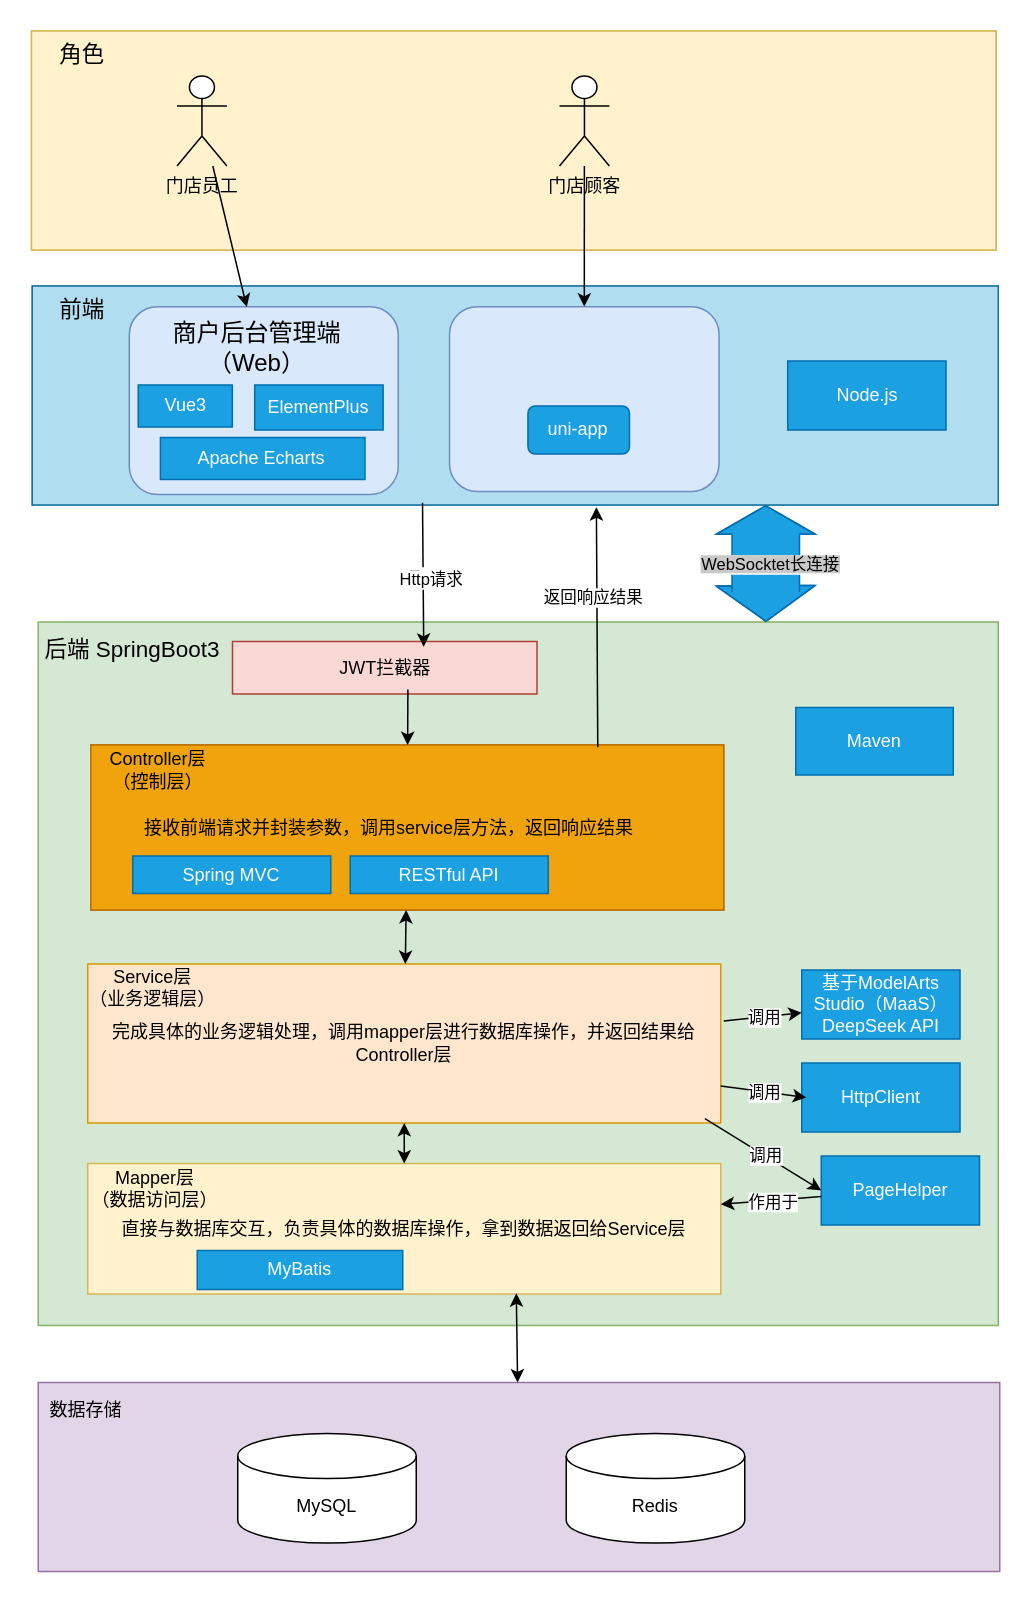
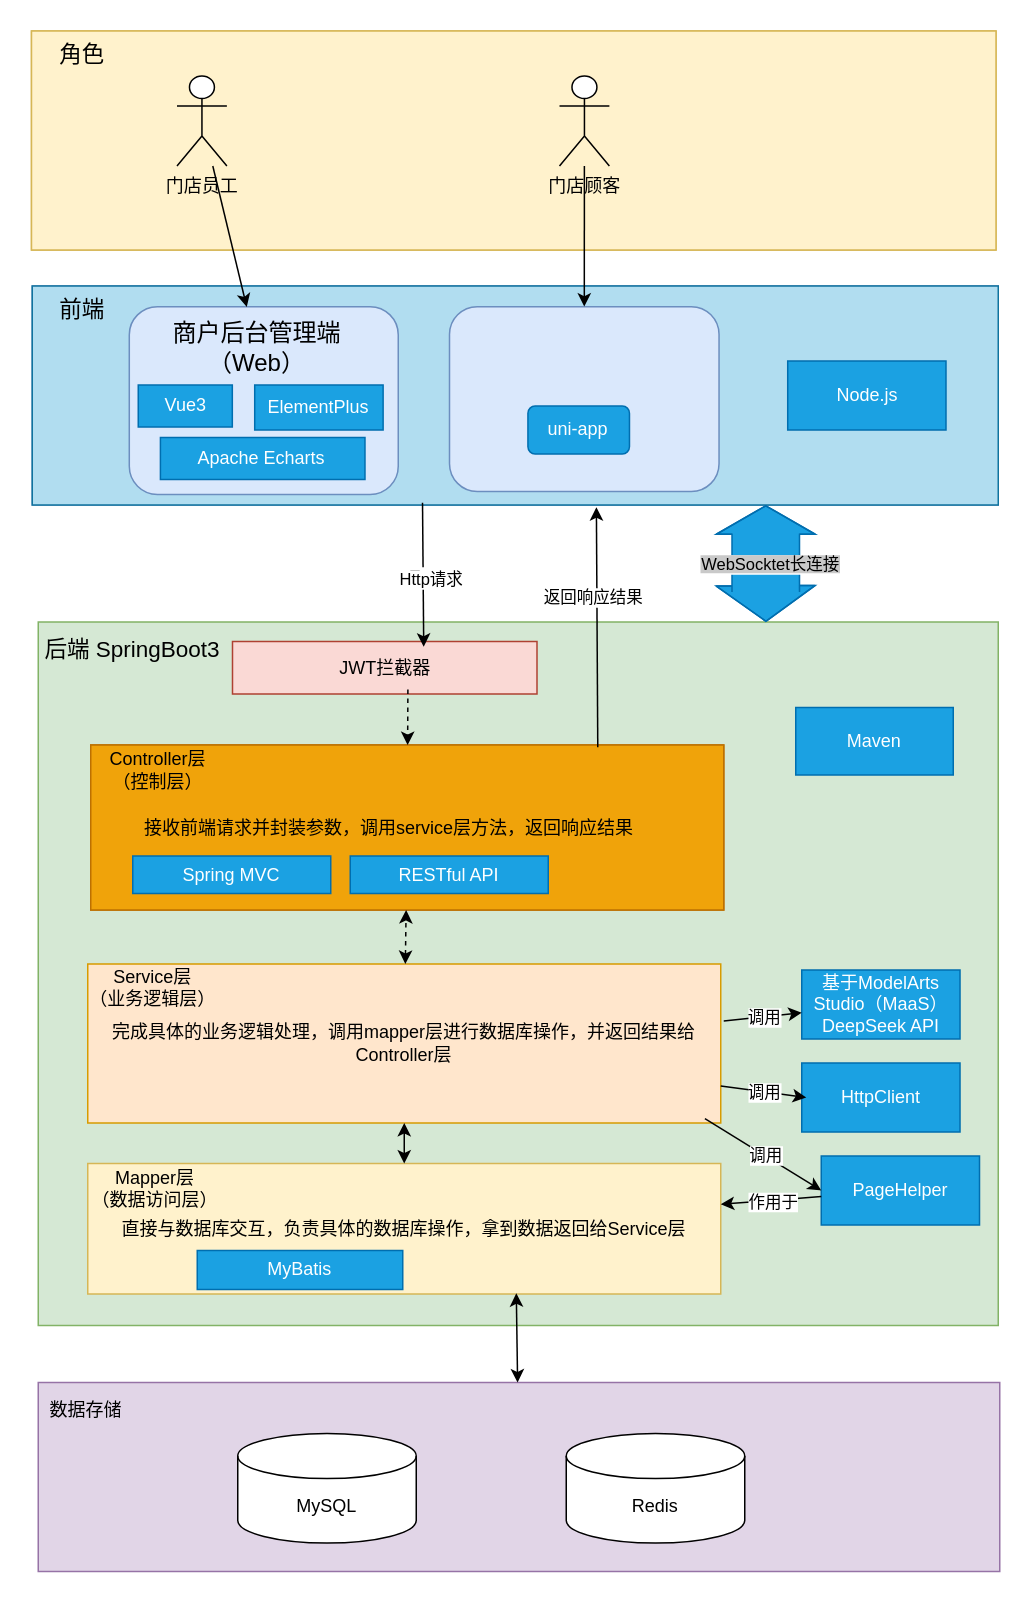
  <mxCell id="0" />
  <mxCell id="1" parent="0" />
  <mxCell id="2" value="" style="group;fillColor=#fff2cc;strokeColor=#d6b656;" parent="1" vertex="1" connectable="0"><mxGeometry x="20.5" y="20" width="643" height="146" as="geometry" /></mxCell>
  <mxCell id="3" value="" style="rounded=0;whiteSpace=wrap;html=1;fillColor=#fff2cc;strokeColor=#d6b656;" parent="2" vertex="1"><mxGeometry width="643" height="146" as="geometry" /></mxCell>
  <mxCell id="4" value="&lt;font style=&quot;font-size: 15px;&quot;&gt;角色&lt;/font&gt;" style="text;html=1;align=center;verticalAlign=middle;whiteSpace=wrap;rounded=0;" parent="2" vertex="1"><mxGeometry width="66.517" height="30" as="geometry" /></mxCell>
  <mxCell id="5" value="门店员工" style="shape=umlActor;verticalLabelPosition=bottom;verticalAlign=top;html=1;outlineConnect=0;" vertex="1" parent="2"><mxGeometry x="97" y="30" width="33.259" height="60" as="geometry" /></mxCell>
  <mxCell id="6" value="门店顾客&lt;div&gt;&lt;br&gt;&lt;/div&gt;" style="shape=umlActor;verticalLabelPosition=bottom;verticalAlign=top;html=1;outlineConnect=0;" vertex="1" parent="2"><mxGeometry x="352.0" y="30" width="33.259" height="60" as="geometry" /></mxCell>
  <mxCell id="7" value="" style="group;fillColor=#dae8fc;strokeColor=#6c8ebf;" vertex="1" connectable="0" parent="1"><mxGeometry x="21" y="190" width="644" height="146" as="geometry" /></mxCell>
  <mxCell id="8" value="" style="rounded=0;whiteSpace=wrap;html=1;fillColor=#b1ddf0;strokeColor=#10739e;" vertex="1" parent="7"><mxGeometry width="644.0" height="146" as="geometry" /></mxCell>
  <mxCell id="9" value="&lt;font style=&quot;font-size: 15px;&quot;&gt;前端&lt;/font&gt;" style="text;html=1;align=center;verticalAlign=middle;whiteSpace=wrap;rounded=0;" vertex="1" parent="7"><mxGeometry width="66.621" height="30" as="geometry" /></mxCell>
  <mxCell id="10" value="" style="rounded=1;whiteSpace=wrap;html=1;fillColor=#dae8fc;strokeColor=#6c8ebf;movable=0;resizable=0;rotatable=0;deletable=0;editable=0;locked=1;connectable=0;" vertex="1" parent="7"><mxGeometry x="64.7" y="13.75" width="179.3" height="125.25" as="geometry" /></mxCell>
  <mxCell id="11" value="&lt;font style=&quot;font-size: 16px;&quot;&gt;商户后台管理端（Web）&lt;/font&gt;" style="text;html=1;align=center;verticalAlign=middle;whiteSpace=wrap;rounded=0;" vertex="1" parent="7"><mxGeometry x="75.811" y="22" width="147.676" height="37" as="geometry" /></mxCell>
  <mxCell id="12" value="" style="rounded=1;whiteSpace=wrap;html=1;fillColor=#dae8fc;strokeColor=#6c8ebf;" vertex="1" parent="7"><mxGeometry x="278.174" y="13.75" width="179.693" height="123.25" as="geometry" /></mxCell>
  <mxCell id="13" value="Vue3" style="rounded=0;whiteSpace=wrap;html=1;fillColor=#1ba1e2;strokeColor=#006EAF;fontColor=#ffffff;" vertex="1" parent="7"><mxGeometry x="70.671" y="66" width="62.708" height="28" as="geometry" /></mxCell>
  <mxCell id="14" value="ElementPlus" style="rounded=0;whiteSpace=wrap;html=1;fillColor=#1ba1e2;strokeColor=#006EAF;fontColor=#ffffff;" vertex="1" parent="7"><mxGeometry x="148.309" y="66" width="85.601" height="30" as="geometry" /></mxCell>
  <mxCell id="15" value="Apache Echarts" style="rounded=0;whiteSpace=wrap;html=1;fillColor=#1ba1e2;strokeColor=#006EAF;fontColor=#ffffff;" vertex="1" parent="7"><mxGeometry x="85.452" y="101" width="136.365" height="28" as="geometry" /></mxCell>
  <mxCell id="16" value="uni-app" style="whiteSpace=wrap;html=1;fillColor=#1ba1e2;strokeColor=#006EAF;fontColor=#ffffff;rounded=1;" vertex="1" parent="7"><mxGeometry x="330.461" y="80" width="67.685" height="32" as="geometry" /></mxCell>
  <mxCell id="17" value="Node.js" style="rounded=0;whiteSpace=wrap;html=1;fillColor=#1ba1e2;strokeColor=#006EAF;fontColor=#ffffff;" vertex="1" parent="7"><mxGeometry x="503.654" y="50" width="105.509" height="46" as="geometry" /></mxCell>
  <mxCell id="18" value="" style="rounded=0;whiteSpace=wrap;html=1;fillColor=#d5e8d4;strokeColor=#82b366;" vertex="1" parent="1"><mxGeometry x="25" y="414" width="640" height="469" as="geometry" /></mxCell>
  <mxCell id="19" value="&lt;font style=&quot;font-size: 15px;&quot;&gt;后端 SpringBoot3&lt;/font&gt;" style="text;html=1;align=center;verticalAlign=middle;whiteSpace=wrap;rounded=0;" vertex="1" parent="1"><mxGeometry x="20.5" y="405" width="134" height="53" as="geometry" /></mxCell>
  <mxCell id="20" value="" style="group;fillColor=#f0a30a;strokeColor=#BD7000;fontColor=#000000;" vertex="1" connectable="0" parent="1"><mxGeometry x="60" y="496" width="422" height="110" as="geometry" /></mxCell>
  <mxCell id="21" value="&lt;div style=&quot;language:zh-CN;line-height:150%;margin-top:0pt;margin-bottom:0pt;&amp;lt;br/&amp;gt;margin-left:.25in;text-indent:-.25in;text-align:left;direction:ltr;unicode-bidi:&amp;lt;br/&amp;gt;embed;mso-line-break-override:none;word-break:normal;punctuation-wrap:hanging&quot;&gt;接收前端请求并封装参数，调用service层方法，返回响应结果&lt;/div&gt;" style="rounded=0;whiteSpace=wrap;html=1;fillColor=#f0a30a;strokeColor=#BD7000;fontColor=#000000;" vertex="1" parent="20"><mxGeometry width="422" height="110" as="geometry" /></mxCell>
  <mxCell id="22" value="Controller层（控制层）" style="text;html=1;align=center;verticalAlign=middle;whiteSpace=wrap;rounded=0;" vertex="1" parent="20"><mxGeometry x="4" y="4" width="82" height="26" as="geometry" /></mxCell>
  <mxCell id="23" value="Spring MVC" style="rounded=0;whiteSpace=wrap;html=1;fillColor=#1ba1e2;strokeColor=#006EAF;fontColor=#ffffff;" vertex="1" parent="20"><mxGeometry x="28" y="74" width="132" height="25" as="geometry" /></mxCell>
  <mxCell id="24" value="RESTful API" style="rounded=0;whiteSpace=wrap;html=1;fillColor=#1ba1e2;strokeColor=#006EAF;fontColor=#ffffff;" vertex="1" parent="20"><mxGeometry x="173" y="74" width="132" height="25" as="geometry" /></mxCell>
  <mxCell id="25" value="" style="group" vertex="1" connectable="0" parent="1"><mxGeometry x="60" y="636" width="422" height="112" as="geometry" /></mxCell>
  <mxCell id="26" value="&lt;div&gt;&lt;span style=&quot;background-color: transparent; color: light-dark(rgb(0, 0, 0), rgb(255, 255, 255));&quot;&gt;完成具体的业务逻辑处理，调用mapper层进行数据库操作，并返回结果给Controller层&lt;/span&gt;&lt;/div&gt;" style="rounded=0;whiteSpace=wrap;html=1;fillColor=#ffe6cc;strokeColor=#d79b00;" vertex="1" parent="25"><mxGeometry x="-2" y="6" width="422" height="106" as="geometry" /></mxCell>
  <mxCell id="27" value="Service层&lt;div&gt;（业务逻辑层）&lt;/div&gt;" style="text;html=1;align=center;verticalAlign=middle;whiteSpace=wrap;rounded=0;" vertex="1" parent="25"><mxGeometry x="-5" y="10" width="93" height="24" as="geometry" /></mxCell>
  <mxCell id="28" value="" style="group" vertex="1" connectable="0" parent="1"><mxGeometry x="58" y="771" width="422" height="91" as="geometry" /></mxCell>
  <mxCell id="29" value="直接与数据库交互，负责具体的数据库操作，拿到数据返回给Service层" style="rounded=0;whiteSpace=wrap;html=1;fillColor=#fff2cc;strokeColor=#d6b656;" vertex="1" parent="28"><mxGeometry y="4" width="422" height="87" as="geometry" /></mxCell>
  <mxCell id="30" value="Mapper层&lt;div&gt;（数据访问层）&lt;/div&gt;" style="text;html=1;align=center;verticalAlign=middle;whiteSpace=wrap;rounded=0;" vertex="1" parent="28"><mxGeometry x="-2" y="8" width="94" height="26" as="geometry" /></mxCell>
  <mxCell id="31" value="MyBatis" style="rounded=0;whiteSpace=wrap;html=1;fillColor=#1ba1e2;fontColor=#ffffff;strokeColor=#006EAF;" vertex="1" parent="28"><mxGeometry x="73" y="62" width="137" height="26" as="geometry" /></mxCell>
  <mxCell id="32" value="JWT拦截器" style="rounded=0;whiteSpace=wrap;html=1;fillColor=#fad9d5;strokeColor=#ae4132;" vertex="1" parent="1"><mxGeometry x="154.5" y="427" width="203" height="35" as="geometry" /></mxCell>
  <mxCell id="33" value="基于ModelArts Studio（MaaS） DeepSeek API" style="rounded=0;whiteSpace=wrap;html=1;fillColor=#1ba1e2;strokeColor=#006EAF;fontColor=#ffffff;" vertex="1" parent="1"><mxGeometry x="534" y="646" width="105.509" height="46" as="geometry" /></mxCell>
  <mxCell id="34" value="" style="shape=flexArrow;endArrow=classic;startArrow=classic;html=1;rounded=0;width=45;startSize=7.56;fillColor=#1ba1e2;strokeColor=#006EAF;labelBackgroundColor=#DDDDDD;" edge="1" parent="1"><mxGeometry width="100" height="100" relative="1" as="geometry"><mxPoint x="510.127" y="414" as="sourcePoint" /><mxPoint x="510" y="336" as="targetPoint" /><Array as="points"><mxPoint x="510" y="394" /></Array></mxGeometry></mxCell>
  <mxCell id="35" value="&lt;span style=&quot;background-color: rgb(201, 201, 201);&quot;&gt;WebSocktet长连接&lt;/span&gt;" style="edgeLabel;html=1;align=center;verticalAlign=middle;resizable=0;points=[];" vertex="1" connectable="0" parent="34"><mxGeometry x="-0.103" y="-5" relative="1" as="geometry"><mxPoint x="-3" y="-4" as="offset" /></mxGeometry></mxCell>
  <mxCell id="36" value="" style="endArrow=classic;html=1;rounded=0;entryX=0.628;entryY=0.1;entryDx=0;entryDy=0;entryPerimeter=0;exitX=0.404;exitY=0.99;exitDx=0;exitDy=0;exitPerimeter=0;" edge="1" parent="1" source="8" target="32"><mxGeometry width="50" height="50" relative="1" as="geometry"><mxPoint x="270" y="340" as="sourcePoint" /><mxPoint x="329" y="245" as="targetPoint" /></mxGeometry></mxCell>
  <mxCell id="37" value="Text" style="edgeLabel;html=1;align=center;verticalAlign=middle;resizable=0;points=[];" vertex="1" connectable="0" parent="36"><mxGeometry x="0.024" y="1" relative="1" as="geometry"><mxPoint as="offset" /></mxGeometry></mxCell>
  <mxCell id="38" value="Http请求" style="edgeLabel;html=1;align=center;verticalAlign=middle;resizable=0;points=[];" vertex="1" connectable="0" parent="36"><mxGeometry x="0.068" y="5" relative="1" as="geometry"><mxPoint as="offset" /></mxGeometry></mxCell>
  <mxCell id="39" value="" style="endArrow=classic;html=1;rounded=0;exitX=0.801;exitY=0.014;exitDx=0;exitDy=0;exitPerimeter=0;entryX=0.584;entryY=1.01;entryDx=0;entryDy=0;entryPerimeter=0;" edge="1" parent="1" source="21" target="8"><mxGeometry width="50" height="50" relative="1" as="geometry"><mxPoint x="279" y="295" as="sourcePoint" /><mxPoint x="329" y="245" as="targetPoint" /></mxGeometry></mxCell>
  <mxCell id="40" value="返回响应结果" style="edgeLabel;html=1;align=center;verticalAlign=middle;resizable=0;points=[];" vertex="1" connectable="0" parent="39"><mxGeometry x="0.251" y="3" relative="1" as="geometry"><mxPoint as="offset" /></mxGeometry></mxCell>
  <mxCell id="41" value="" style="endArrow=classic;html=1;rounded=0;" edge="1" parent="1" target="33"><mxGeometry width="50" height="50" relative="1" as="geometry"><mxPoint x="482" y="680" as="sourcePoint" /><mxPoint x="329" y="745" as="targetPoint" /></mxGeometry></mxCell>
  <mxCell id="42" value="调用" style="edgeLabel;html=1;align=center;verticalAlign=middle;resizable=0;points=[];" vertex="1" connectable="0" parent="41"><mxGeometry x="0.023" relative="1" as="geometry"><mxPoint as="offset" /></mxGeometry></mxCell>
  <mxCell id="43" value="HttpClient" style="rounded=0;whiteSpace=wrap;html=1;fillColor=#1ba1e2;strokeColor=#006EAF;fontColor=#ffffff;" vertex="1" parent="1"><mxGeometry x="534" y="708" width="105.509" height="46" as="geometry" /></mxCell>
  <mxCell id="44" value="" style="endArrow=classic;html=1;rounded=0;" edge="1" parent="1" source="26"><mxGeometry width="50" height="50" relative="1" as="geometry"><mxPoint x="505" y="742" as="sourcePoint" /><mxPoint x="537" y="731" as="targetPoint" /></mxGeometry></mxCell>
  <mxCell id="45" value="调用" style="edgeLabel;html=1;align=center;verticalAlign=middle;resizable=0;points=[];" vertex="1" connectable="0" parent="44"><mxGeometry x="0.023" relative="1" as="geometry"><mxPoint as="offset" /></mxGeometry></mxCell>
- <mxCell id="46" value="" style="endArrow=classic;html=1;rounded=0;exitX=0.576;exitY=0.914;exitDx=0;exitDy=0;exitPerimeter=0;" edge="1" parent="1" source="32" target="21"><mxGeometry width="50" height="50" relative="1" as="geometry"><mxPoint x="279" y="695" as="sourcePoint" /><mxPoint x="329" y="645" as="targetPoint" /></mxGeometry></mxCell>
- <mxCell id="47" value="" style="endArrow=classic;startArrow=classic;html=1;rounded=0;" edge="1" parent="1" source="26" target="21"><mxGeometry width="50" height="50" relative="1" as="geometry"><mxPoint x="279" y="695" as="sourcePoint" /><mxPoint x="329" y="645" as="targetPoint" /></mxGeometry></mxCell>
+ <mxCell id="46" value="" style="endArrow=classic;html=1;rounded=0;exitX=0.576;exitY=0.914;exitDx=0;exitDy=0;exitPerimeter=0;dashed=1;" edge="1" parent="1" source="32" target="21"><mxGeometry width="50" height="50" relative="1" as="geometry"><mxPoint x="279" y="695" as="sourcePoint" /><mxPoint x="329" y="645" as="targetPoint" /></mxGeometry></mxCell>
+ <mxCell id="47" value="" style="endArrow=classic;startArrow=classic;html=1;rounded=0;dashed=1;" edge="1" parent="1" source="26" target="21"><mxGeometry width="50" height="50" relative="1" as="geometry"><mxPoint x="279" y="695" as="sourcePoint" /><mxPoint x="329" y="645" as="targetPoint" /></mxGeometry></mxCell>
  <mxCell id="48" value="PageHelper" style="rounded=0;whiteSpace=wrap;html=1;fillColor=#1ba1e2;strokeColor=#006EAF;fontColor=#ffffff;" vertex="1" parent="1"><mxGeometry x="547" y="770" width="105.509" height="46" as="geometry" /></mxCell>
  <mxCell id="49" value="" style="endArrow=classic;html=1;rounded=0;exitX=0.975;exitY=0.972;exitDx=0;exitDy=0;exitPerimeter=0;entryX=0;entryY=0.5;entryDx=0;entryDy=0;" edge="1" parent="1" source="26" target="48"><mxGeometry width="50" height="50" relative="1" as="geometry"><mxPoint x="501" y="773" as="sourcePoint" /><mxPoint x="558" y="780" as="targetPoint" /></mxGeometry></mxCell>
  <mxCell id="50" value="调用" style="edgeLabel;html=1;align=center;verticalAlign=middle;resizable=0;points=[];" vertex="1" connectable="0" parent="49"><mxGeometry x="0.023" relative="1" as="geometry"><mxPoint as="offset" /></mxGeometry></mxCell>
  <mxCell id="51" value="" style="endArrow=classic;html=1;rounded=0;" edge="1" parent="1" source="48" target="29"><mxGeometry width="50" height="50" relative="1" as="geometry"><mxPoint x="279" y="695" as="sourcePoint" /><mxPoint x="329" y="645" as="targetPoint" /></mxGeometry></mxCell>
  <mxCell id="52" value="作用于" style="edgeLabel;html=1;align=center;verticalAlign=middle;resizable=0;points=[];" vertex="1" connectable="0" parent="51"><mxGeometry x="-0.016" y="1" relative="1" as="geometry"><mxPoint as="offset" /></mxGeometry></mxCell>
  <mxCell id="53" value="" style="rounded=0;whiteSpace=wrap;html=1;fillColor=#e1d5e7;strokeColor=#9673a6;" vertex="1" parent="1"><mxGeometry x="25" y="921" width="641" height="126" as="geometry" /></mxCell>
  <mxCell id="54" value="数据存储" style="text;html=1;align=center;verticalAlign=middle;whiteSpace=wrap;rounded=0;" vertex="1" parent="1"><mxGeometry x="27" y="925" width="60" height="30" as="geometry" /></mxCell>
  <mxCell id="55" value="MySQL" style="shape=cylinder3;whiteSpace=wrap;html=1;boundedLbl=1;backgroundOutline=1;size=15;" vertex="1" parent="1"><mxGeometry x="158" y="955" width="119" height="73" as="geometry" /></mxCell>
  <mxCell id="56" value="Redis" style="shape=cylinder3;whiteSpace=wrap;html=1;boundedLbl=1;backgroundOutline=1;size=15;" vertex="1" parent="1"><mxGeometry x="377" y="955" width="119" height="73" as="geometry" /></mxCell>
  <mxCell id="57" value="" style="endArrow=classic;startArrow=classic;html=1;rounded=0;entryX=0.677;entryY=0.994;entryDx=0;entryDy=0;entryPerimeter=0;" edge="1" parent="1" source="53" target="29"><mxGeometry width="50" height="50" relative="1" as="geometry"><mxPoint x="279" y="910" as="sourcePoint" /><mxPoint x="329" y="860" as="targetPoint" /></mxGeometry></mxCell>
  <mxCell id="58" value="" style="endArrow=classic;startArrow=classic;html=1;rounded=0;" edge="1" parent="1" source="29" target="26"><mxGeometry width="50" height="50" relative="1" as="geometry"><mxPoint x="279" y="710" as="sourcePoint" /><mxPoint x="329" y="660" as="targetPoint" /></mxGeometry></mxCell>
  <mxCell id="59" value="" style="endArrow=classic;html=1;rounded=0;" edge="1" parent="1" source="5"><mxGeometry width="50" height="50" relative="1" as="geometry"><mxPoint x="279" y="210" as="sourcePoint" /><mxPoint x="164" y="204" as="targetPoint" /></mxGeometry></mxCell>
  <mxCell id="60" value="" style="endArrow=classic;html=1;rounded=0;entryX=0.5;entryY=0;entryDx=0;entryDy=0;" edge="1" parent="1" source="6" target="12"><mxGeometry width="50" height="50" relative="1" as="geometry"><mxPoint x="279" y="210" as="sourcePoint" /><mxPoint x="329" y="160" as="targetPoint" /></mxGeometry></mxCell>
  <mxCell id="61" value="Maven" style="rounded=0;whiteSpace=wrap;html=1;fillColor=#1ba1e2;strokeColor=#006EAF;fontColor=#ffffff;" vertex="1" parent="1"><mxGeometry x="530" y="471" width="105" height="45" as="geometry" /></mxCell>
